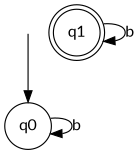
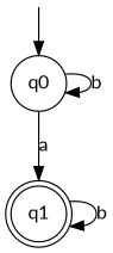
  digraph {
    fontname=Lato
    rankdir=TB
    node [fontname=Lato]
    edge [fontname=Lato]
    start [height=0 shape=point style=invis width=0]
    q0 [shape=circle]
    q1 [shape=doublecircle]
    start -> q0
    q0 -> q0 [label=b]
+   q0 -> q1 [label=a]
    q1 -> q1 [label=b]
  }
